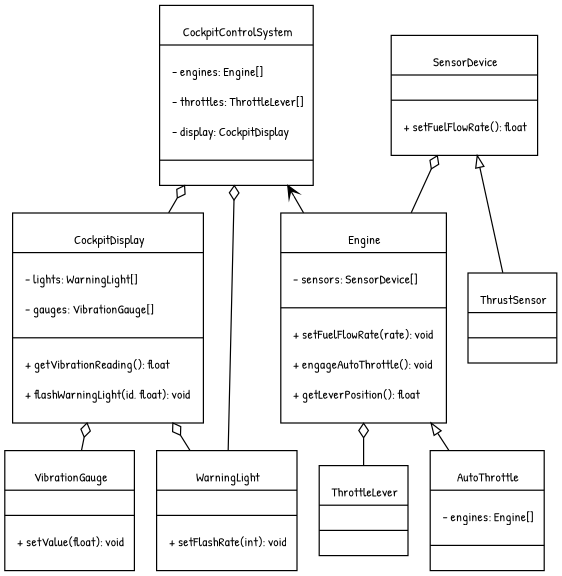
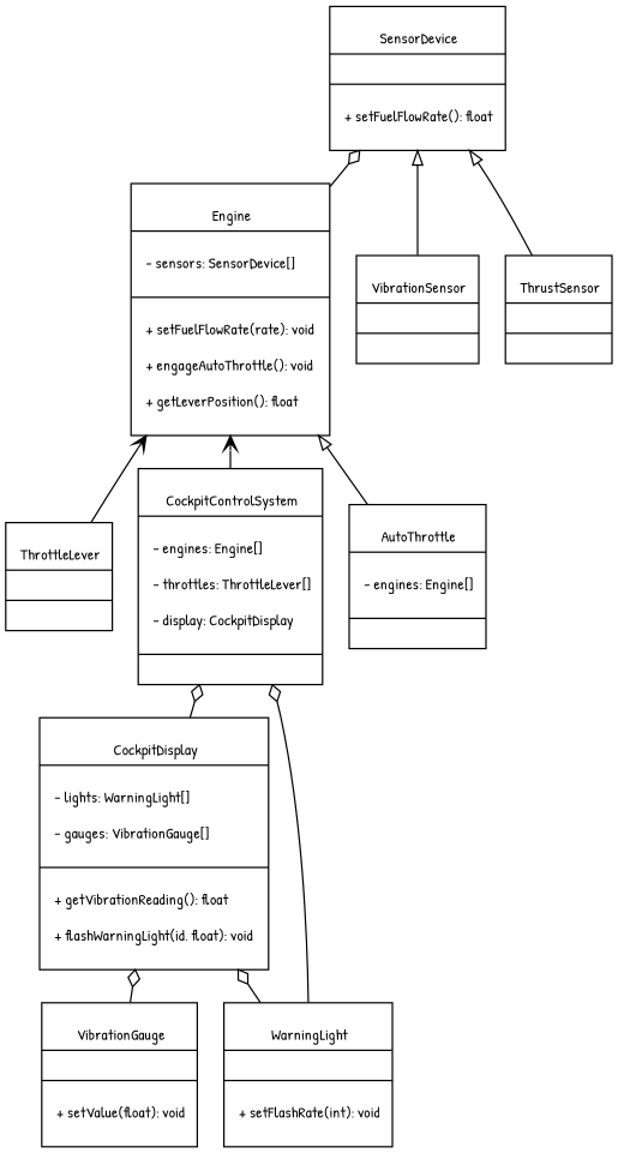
  digraph {
    fontname="Patrick Hand"
    rankdir=BT
    ranksep=0.3
    node [fontname="Patrick Hand" fontsize=11 shape=record]
    edge [arrowhead=odiamond fontname="Patrick Hand"]
    n1 [label="{\n        SensorDevice\n        |\n        |\n        + setFuelFlowRate(): float\l\n    }"]
    n2 [label="{\n        Engine\n        |\n        - sensors: SensorDevice[]\l\n        |\n        + setFuelFlowRate(rate): void \l\n        + engageAutoThrottle(): void \l\n        + getLeverPosition(): float \l\n    }"]
+   n3 [label="{\n        VibrationSensor\n        |\n        |\n    }"]
    n4 [label="{\n        ThrottleLever\n        |\n        |\n    }"]
    n5 [label="{\n        CockpitControlSystem\n        |\n        - engines: Engine[] \l\n        - throttles: ThrottleLever[]\l\n        - display: CockpitDisplay\l\n        |\n    }"]
    n6 [label="{\n        VibrationGauge\n        |\n        |\n        + setValue(float): void\l\n    }"]
    n7 [label="{\n        CockpitDisplay\n        |\n        - lights: WarningLight[] \l\n        - gauges: VibrationGauge[]\l\n        |\n        + getVibrationReading(): float \l\n        + flashWarningLight(id, float): void \l\n    }"]
    n8 [label="{\n        WarningLight\n        |\n        |\n        + setFlashRate(int): void\l\n    }"]
    n9 [label="{\n        AutoThrottle\n        |\n        - engines: Engine[]\l\n        |\n    }"]
    n10 [label="{\n        ThrustSensor\n        |\n        |\n    }"]
    n2 -> n1
-   n4 -> n2
-   n2 -> n5 [arrowhead=vee]
+   n3 -> n1 [arrowhead=empty]
+   n4 -> n2 [arrowhead=vee]
+   n5 -> n2 [arrowhead=vee]
    n6 -> n7
    n7 -> n5
    n8 -> n5
    n8 -> n7
    n9 -> n2 [arrowhead=empty]
    n10 -> n1 [arrowhead=empty]
  }
